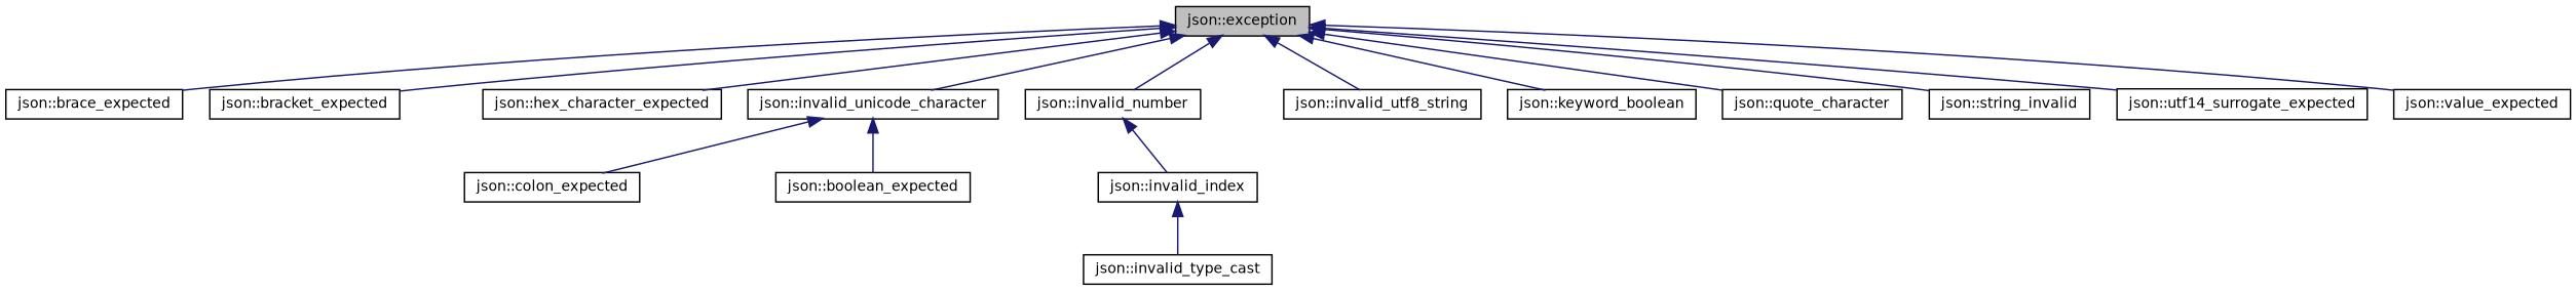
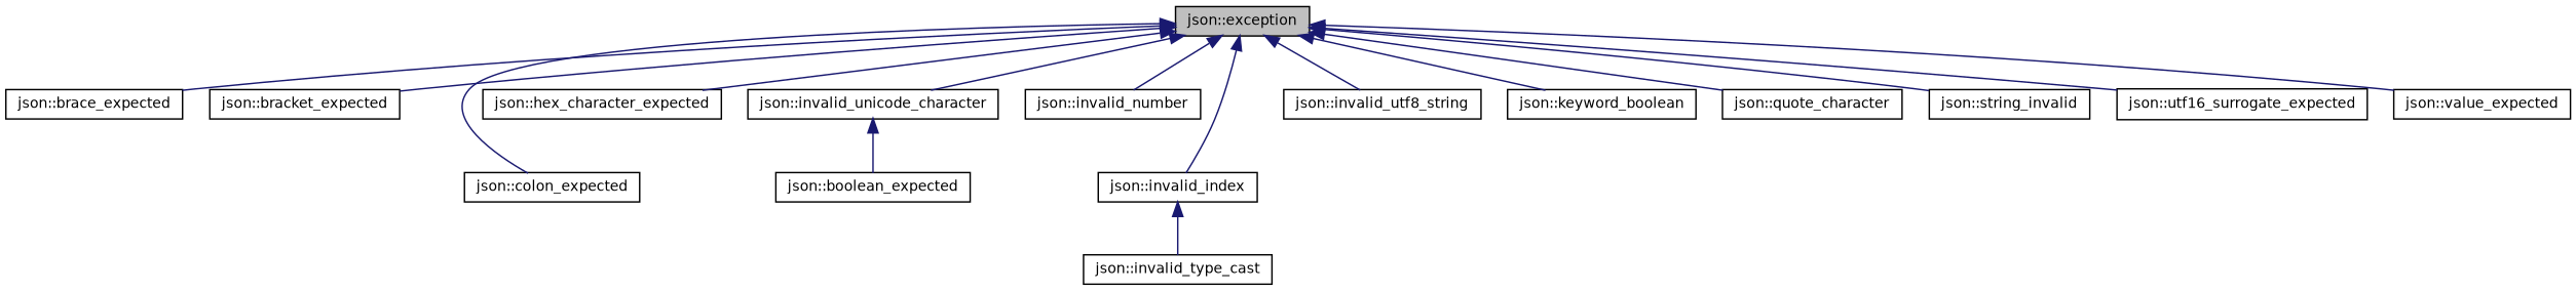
  digraph {
    rankdir=TB
    node [color=black fillcolor=white fontname=Helvetica fontsize=10 shape=record style=filled]
    edge [color=midnightblue dir=back fontname=Helvetica fontsize=10 labelfontname=Helvetica labelfontsize=10 style=solid]
    n1 [fillcolor=grey75 fontcolor=black height=0.2 label="json::exception" width=0.4]
    n2 [height=0.2 label="json::brace_expected" width=0.4]
    n3 [height=0.2 label="json::bracket_expected" width=0.4]
    n4 [height=0.2 label="json::colon_expected" width=0.4]
    n5 [height=0.2 label="json::hex_character_expected" width=0.4]
    n6 [height=0.2 label="json::invalid_index" width=0.4]
    n7 [height=0.2 label="json::invalid_number" width=0.4]
    n8 [height=0.2 label="json::invalid_unicode_character" width=0.4]
    n9 [height=0.2 label="json::invalid_utf8_string" width=0.4]
    n10 [height=0.2 label="json::keyword_boolean" width=0.4]
    n11 [height=0.2 label="json::quote_character" width=0.4]
    n12 [height=0.2 label="json::string_invalid" width=0.4]
-   n13 [height=0.2 label="json::utf14_surrogate_expected" width=0.4]
+   n13 [height=0.2 label="json::utf16_surrogate_expected" width=0.4]
    n14 [height=0.2 label="json::value_expected" width=0.4]
    n15 [height=0.2 label="json::boolean_expected" width=0.4]
    n16 [height=0.2 label="json::invalid_type_cast" width=0.4]
    n1 -> n2
    n1 -> n3
-   n8 -> n4
+   n1 -> n4
    n1 -> n5
-   n7 -> n6
+   n1 -> n6
    n1 -> n7
    n1 -> n8
    n1 -> n9
    n1 -> n10
    n1 -> n11
    n1 -> n12
    n1 -> n13
    n1 -> n14
    n6 -> n16
    n8 -> n15
  }
